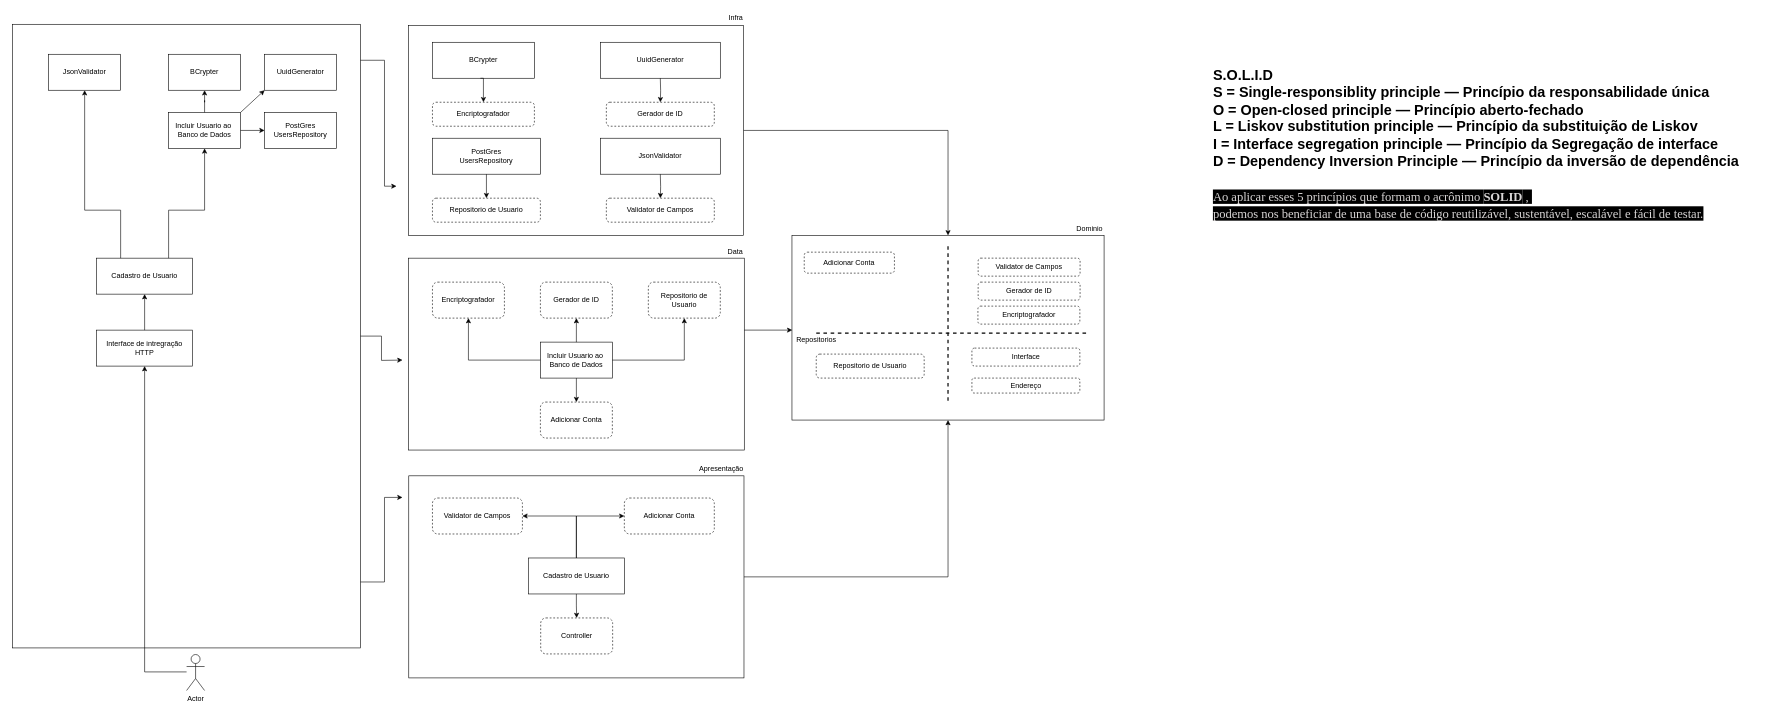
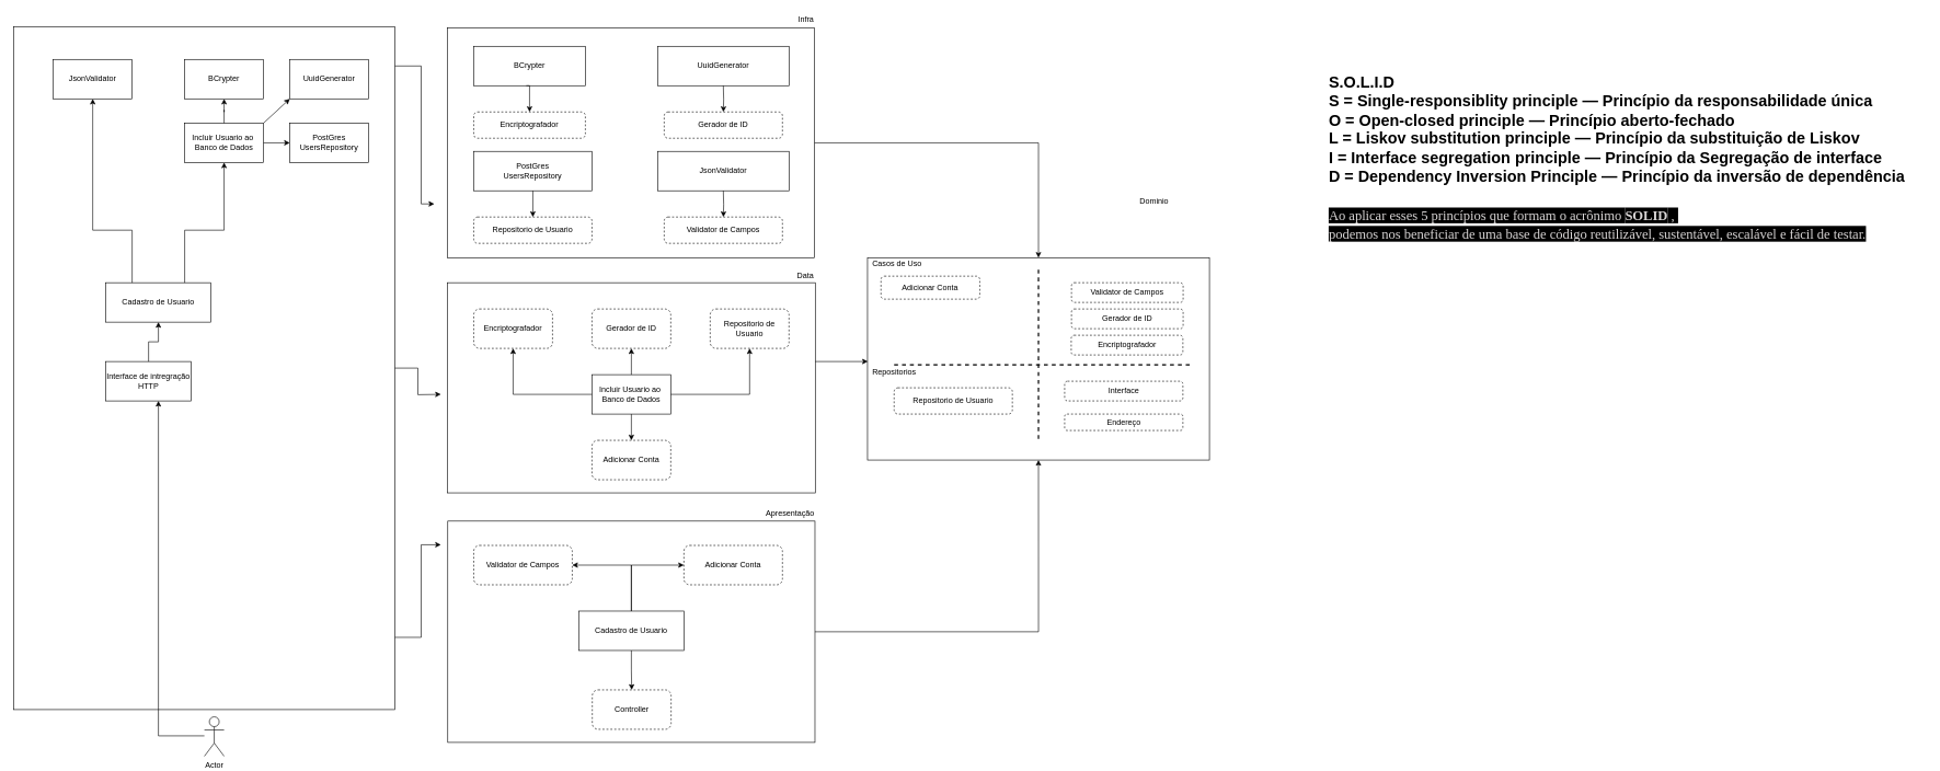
  <mxCell id="0" />
  <mxCell id="1" parent="0" />
  <mxCell id="2" style="edgeStyle=orthogonalEdgeStyle;rounded=0;orthogonalLoop=1;jettySize=auto;html=1;entryX=0.5;entryY=0;entryDx=0;entryDy=0;" parent="1" source="3" target="4" edge="1"><mxGeometry relative="1" as="geometry" /></mxCell>
  <mxCell id="3" value="" style="rounded=0;whiteSpace=wrap;html=1;fillColor=none;" parent="1" vertex="1"><mxGeometry x="680" y="42" width="559" height="350" as="geometry" /></mxCell>
  <mxCell id="4" value="" style="rounded=0;whiteSpace=wrap;html=1;fillColor=none;" parent="1" vertex="1"><mxGeometry x="1319.51" y="392" width="520.49" height="308" as="geometry" /></mxCell>
- <mxCell id="5" value="Dominio" style="text;html=1;strokeColor=none;fillColor=none;align=right;verticalAlign=middle;whiteSpace=wrap;rounded=0;" parent="1" vertex="1"><mxGeometry x="1750" y="370" width="90" height="22" as="geometry" /></mxCell>
+ <mxCell id="5" value="Dominio" style="text;html=1;strokeColor=none;fillColor=none;align=right;verticalAlign=middle;whiteSpace=wrap;rounded=0;" parent="1" vertex="1"><mxGeometry x="1690" y="295" width="90" height="22" as="geometry" /></mxCell>
  <mxCell id="6" style="edgeStyle=orthogonalEdgeStyle;rounded=0;orthogonalLoop=1;jettySize=auto;html=1;" parent="1" source="7" edge="1"><mxGeometry relative="1" as="geometry"><mxPoint x="1320" y="550" as="targetPoint" /><Array as="points"><mxPoint x="1320" y="550" /></Array></mxGeometry></mxCell>
  <mxCell id="7" value="" style="rounded=0;whiteSpace=wrap;html=1;fillColor=none;" parent="1" vertex="1"><mxGeometry x="680" y="430" width="560" height="320" as="geometry" /></mxCell>
  <mxCell id="8" style="edgeStyle=orthogonalEdgeStyle;rounded=0;orthogonalLoop=1;jettySize=auto;html=1;" parent="1" source="11" edge="1"><mxGeometry relative="1" as="geometry"><mxPoint x="660" y="310" as="targetPoint" /><Array as="points"><mxPoint x="640" y="100" /><mxPoint x="640" y="310" /></Array></mxGeometry></mxCell>
  <mxCell id="9" style="edgeStyle=orthogonalEdgeStyle;rounded=0;orthogonalLoop=1;jettySize=auto;html=1;" parent="1" source="11" edge="1"><mxGeometry relative="1" as="geometry"><mxPoint x="670" y="829" as="targetPoint" /><Array as="points"><mxPoint x="640" y="970" /><mxPoint x="640" y="829" /></Array></mxGeometry></mxCell>
  <mxCell id="10" style="edgeStyle=orthogonalEdgeStyle;rounded=0;orthogonalLoop=1;jettySize=auto;html=1;" parent="1" source="11" edge="1"><mxGeometry relative="1" as="geometry"><mxPoint x="670" y="600" as="targetPoint" /></mxGeometry></mxCell>
  <mxCell id="11" value="" style="rounded=0;whiteSpace=wrap;html=1;fillColor=none;" parent="1" vertex="1"><mxGeometry x="20" y="40" width="580" height="1040" as="geometry" /></mxCell>
  <mxCell id="12" value="Data" style="text;html=1;strokeColor=none;fillColor=none;align=right;verticalAlign=middle;whiteSpace=wrap;rounded=0;" parent="1" vertex="1"><mxGeometry x="1150" y="410" width="90" height="20" as="geometry" /></mxCell>
  <mxCell id="13" value="Infra&lt;br&gt;" style="text;html=1;strokeColor=none;fillColor=none;align=right;verticalAlign=middle;whiteSpace=wrap;rounded=0;" parent="1" vertex="1"><mxGeometry x="1150" y="20" width="90" height="20" as="geometry" /></mxCell>
  <mxCell id="14" style="edgeStyle=orthogonalEdgeStyle;rounded=0;orthogonalLoop=1;jettySize=auto;html=1;entryX=0.5;entryY=1;entryDx=0;entryDy=0;" parent="1" source="15" target="4" edge="1"><mxGeometry relative="1" as="geometry" /></mxCell>
  <mxCell id="15" value="" style="rounded=0;whiteSpace=wrap;html=1;fillColor=none;" parent="1" vertex="1"><mxGeometry x="680.5" y="793" width="559" height="337" as="geometry" /></mxCell>
  <mxCell id="16" value="Apresentação" style="text;html=1;strokeColor=none;fillColor=none;align=right;verticalAlign=middle;whiteSpace=wrap;rounded=0;" parent="1" vertex="1"><mxGeometry x="1150.5" y="770" width="90" height="23" as="geometry" /></mxCell>
  <mxCell id="17" style="edgeStyle=orthogonalEdgeStyle;rounded=0;orthogonalLoop=1;jettySize=auto;html=1;" parent="1" source="21" target="22" edge="1"><mxGeometry relative="1" as="geometry" /></mxCell>
  <mxCell id="18" style="edgeStyle=orthogonalEdgeStyle;rounded=0;orthogonalLoop=1;jettySize=auto;html=1;entryX=0.5;entryY=1;entryDx=0;entryDy=0;" parent="1" source="21" target="23" edge="1"><mxGeometry relative="1" as="geometry" /></mxCell>
  <mxCell id="19" style="edgeStyle=orthogonalEdgeStyle;rounded=0;orthogonalLoop=1;jettySize=auto;html=1;entryX=0.5;entryY=1;entryDx=0;entryDy=0;" parent="1" source="21" target="24" edge="1"><mxGeometry relative="1" as="geometry" /></mxCell>
  <mxCell id="20" style="edgeStyle=orthogonalEdgeStyle;rounded=0;orthogonalLoop=1;jettySize=auto;html=1;entryX=0.5;entryY=0;entryDx=0;entryDy=0;" parent="1" source="21" target="61" edge="1"><mxGeometry relative="1" as="geometry" /></mxCell>
  <mxCell id="21" value="Incluir Usuario ao&amp;nbsp;&lt;br&gt;Banco de Dados" style="rounded=0;whiteSpace=wrap;html=1;fillColor=none;" parent="1" vertex="1"><mxGeometry x="900" y="570" width="120" height="60" as="geometry" /></mxCell>
  <mxCell id="22" value="Repositorio de Usuario" style="rounded=1;whiteSpace=wrap;html=1;fillColor=none;dashed=1;" parent="1" vertex="1"><mxGeometry x="1080" y="470" width="120" height="60" as="geometry" /></mxCell>
  <mxCell id="23" value="Encriptografador" style="rounded=1;whiteSpace=wrap;html=1;fillColor=none;dashed=1;" parent="1" vertex="1"><mxGeometry x="720" y="470" width="120" height="60" as="geometry" /></mxCell>
  <mxCell id="24" value="Gerador de ID" style="rounded=1;whiteSpace=wrap;html=1;fillColor=none;dashed=1;" parent="1" vertex="1"><mxGeometry x="900" y="470" width="120" height="60" as="geometry" /></mxCell>
  <mxCell id="25" value="Adicionar Conta" style="rounded=1;whiteSpace=wrap;html=1;fillColor=none;dashed=1;" parent="1" vertex="1"><mxGeometry x="1340" y="420" width="150.4" height="35" as="geometry" /></mxCell>
  <mxCell id="26" value="Gerador de ID" style="rounded=1;whiteSpace=wrap;html=1;fillColor=none;dashed=1;" parent="1" vertex="1"><mxGeometry x="1630" y="470" width="170" height="30" as="geometry" /></mxCell>
  <mxCell id="27" value="Repositorio de Usuario" style="rounded=1;whiteSpace=wrap;html=1;fillColor=none;dashed=1;" parent="1" vertex="1"><mxGeometry x="1360" y="590" width="180" height="40" as="geometry" /></mxCell>
  <mxCell id="28" value="BCrypter" style="rounded=0;whiteSpace=wrap;html=1;fillColor=none;" parent="1" vertex="1"><mxGeometry x="720" y="70" width="170" height="60" as="geometry" /></mxCell>
  <mxCell id="29" style="edgeStyle=orthogonalEdgeStyle;rounded=0;orthogonalLoop=1;jettySize=auto;html=1;entryX=0.5;entryY=0;entryDx=0;entryDy=0;" parent="1" source="30" target="62" edge="1"><mxGeometry relative="1" as="geometry" /></mxCell>
  <mxCell id="30" value="PostGres&lt;br&gt;UsersRepository" style="rounded=0;whiteSpace=wrap;html=1;fillColor=none;" parent="1" vertex="1"><mxGeometry x="720" y="230" width="180" height="60" as="geometry" /></mxCell>
  <mxCell id="31" value="UuidGenerator" style="rounded=0;whiteSpace=wrap;html=1;fillColor=none;" parent="1" vertex="1"><mxGeometry x="1000" y="70" width="200" height="60" as="geometry" /></mxCell>
  <mxCell id="32" style="edgeStyle=orthogonalEdgeStyle;rounded=0;orthogonalLoop=1;jettySize=auto;html=1;entryX=0.5;entryY=0;entryDx=0;entryDy=0;" parent="1" source="35" target="37" edge="1"><mxGeometry relative="1" as="geometry" /></mxCell>
  <mxCell id="33" style="edgeStyle=orthogonalEdgeStyle;rounded=0;orthogonalLoop=1;jettySize=auto;html=1;entryX=1;entryY=0.5;entryDx=0;entryDy=0;exitX=0.5;exitY=0;exitDx=0;exitDy=0;" parent="1" source="35" target="38" edge="1"><mxGeometry relative="1" as="geometry"><mxPoint x="961" y="870" as="targetPoint" /></mxGeometry></mxCell>
  <mxCell id="34" style="edgeStyle=orthogonalEdgeStyle;rounded=0;orthogonalLoop=1;jettySize=auto;html=1;entryX=0;entryY=0.5;entryDx=0;entryDy=0;" parent="1" source="35" target="39" edge="1"><mxGeometry relative="1" as="geometry" /></mxCell>
  <mxCell id="35" value="Cadastro de Usuario" style="rounded=0;whiteSpace=wrap;html=1;fillColor=none;" parent="1" vertex="1"><mxGeometry x="880" y="930" width="160" height="60" as="geometry" /></mxCell>
  <mxCell id="36" value="Validator de Campos" style="rounded=1;whiteSpace=wrap;html=1;fillColor=none;dashed=1;" parent="1" vertex="1"><mxGeometry x="1630" y="430" width="170" height="30" as="geometry" /></mxCell>
- <mxCell id="37" value="Controller" style="rounded=1;whiteSpace=wrap;html=1;fillColor=none;dashed=1;" parent="1" vertex="1"><mxGeometry x="900.5" y="1030" width="120" height="60" as="geometry" /></mxCell>
+ <mxCell id="37" value="Controller" style="rounded=1;whiteSpace=wrap;html=1;fillColor=none;dashed=1;" parent="1" vertex="1"><mxGeometry x="900.5" y="1050" width="120" height="60" as="geometry" /></mxCell>
  <mxCell id="38" value="Validator de Campos" style="rounded=1;whiteSpace=wrap;html=1;fillColor=none;dashed=1;" parent="1" vertex="1"><mxGeometry x="720" y="830" width="150" height="60" as="geometry" /></mxCell>
  <mxCell id="39" value="Adicionar Conta" style="rounded=1;whiteSpace=wrap;html=1;fillColor=none;dashed=1;" parent="1" vertex="1"><mxGeometry x="1040" y="830" width="150" height="60" as="geometry" /></mxCell>
  <mxCell id="40" style="edgeStyle=orthogonalEdgeStyle;rounded=0;orthogonalLoop=1;jettySize=auto;html=1;entryX=0.5;entryY=1;entryDx=0;entryDy=0;" parent="1" source="42" target="47" edge="1"><mxGeometry relative="1" as="geometry"><Array as="points"><mxPoint x="280" y="350" /><mxPoint x="340" y="350" /></Array></mxGeometry></mxCell>
  <mxCell id="41" style="edgeStyle=orthogonalEdgeStyle;rounded=0;orthogonalLoop=1;jettySize=auto;html=1;entryX=0.5;entryY=1;entryDx=0;entryDy=0;" parent="1" source="42" target="44" edge="1"><mxGeometry relative="1" as="geometry"><Array as="points"><mxPoint x="200" y="350" /><mxPoint x="140" y="350" /></Array></mxGeometry></mxCell>
  <mxCell id="42" value="Cadastro de Usuario" style="rounded=0;whiteSpace=wrap;html=1;fillColor=none;" parent="1" vertex="1"><mxGeometry x="160" y="430" width="160" height="60" as="geometry" /></mxCell>
  <mxCell id="43" value="JsonValidator" style="rounded=0;whiteSpace=wrap;html=1;fillColor=none;" parent="1" vertex="1"><mxGeometry x="1000" y="230" width="200" height="60" as="geometry" /></mxCell>
  <mxCell id="44" value="JsonValidator" style="rounded=0;whiteSpace=wrap;html=1;fillColor=none;" parent="1" vertex="1"><mxGeometry x="80" y="90" width="120" height="60" as="geometry" /></mxCell>
  <mxCell id="45" style="edgeStyle=orthogonalEdgeStyle;rounded=0;orthogonalLoop=1;jettySize=auto;html=1;entryX=0.5;entryY=1;entryDx=0;entryDy=0;" parent="1" source="47" target="48" edge="1"><mxGeometry relative="1" as="geometry" /></mxCell>
  <mxCell id="46" style="edgeStyle=orthogonalEdgeStyle;rounded=0;orthogonalLoop=1;jettySize=auto;html=1;entryX=0;entryY=0.5;entryDx=0;entryDy=0;" parent="1" source="47" target="50" edge="1"><mxGeometry relative="1" as="geometry" /></mxCell>
  <mxCell id="47" value="Incluir Usuario ao&amp;nbsp;&lt;br&gt;Banco de Dados" style="rounded=0;whiteSpace=wrap;html=1;fillColor=none;" parent="1" vertex="1"><mxGeometry x="280" y="187" width="120" height="60" as="geometry" /></mxCell>
  <mxCell id="48" value="BCrypter" style="rounded=0;whiteSpace=wrap;html=1;fillColor=none;" parent="1" vertex="1"><mxGeometry x="280" y="90" width="120" height="60" as="geometry" /></mxCell>
  <mxCell id="49" value="UuidGenerator" style="rounded=0;whiteSpace=wrap;html=1;fillColor=none;" parent="1" vertex="1"><mxGeometry x="440" y="90" width="120" height="60" as="geometry" /></mxCell>
  <mxCell id="50" value="PostGres&lt;br&gt;UsersRepository" style="rounded=0;whiteSpace=wrap;html=1;fillColor=none;" parent="1" vertex="1"><mxGeometry x="440" y="187" width="120" height="60" as="geometry" /></mxCell>
  <mxCell id="51" value="" style="endArrow=classic;html=1;rounded=0;exitX=1;exitY=0;exitDx=0;exitDy=0;" parent="1" source="47" edge="1"><mxGeometry width="50" height="50" relative="1" as="geometry"><mxPoint x="390" y="200" as="sourcePoint" /><mxPoint x="440" y="150" as="targetPoint" /></mxGeometry></mxCell>
  <mxCell id="52" style="edgeStyle=orthogonalEdgeStyle;rounded=0;orthogonalLoop=1;jettySize=auto;html=1;entryX=0.5;entryY=1;entryDx=0;entryDy=0;" parent="1" source="53" target="42" edge="1"><mxGeometry relative="1" as="geometry" /></mxCell>
- <mxCell id="53" value="Interface de intregração HTTP" style="rounded=0;whiteSpace=wrap;html=1;fillColor=none;" parent="1" vertex="1"><mxGeometry x="160" y="550" width="160" height="60" as="geometry" /></mxCell>
+ <mxCell id="53" value="Interface de intregração HTTP" style="rounded=0;whiteSpace=wrap;html=1;fillColor=none;" parent="1" vertex="1"><mxGeometry x="160" y="550" width="130" height="60" as="geometry" /></mxCell>
  <mxCell id="54" style="edgeStyle=orthogonalEdgeStyle;rounded=0;orthogonalLoop=1;jettySize=auto;html=1;" parent="1" target="53" edge="1"><mxGeometry relative="1" as="geometry"><mxPoint x="310" y="1120" as="sourcePoint" /><Array as="points"><mxPoint x="240" y="1120" /></Array></mxGeometry></mxCell>
  <mxCell id="55" value="Actor" style="shape=umlActor;verticalLabelPosition=bottom;verticalAlign=top;html=1;outlineConnect=0;rounded=0;fillColor=none;" parent="1" vertex="1"><mxGeometry x="310" y="1091" width="30" height="60" as="geometry" /></mxCell>
  <mxCell id="56" value="" style="line;strokeWidth=2;direction=south;html=1;rounded=0;fillColor=none;dashed=1;" parent="1" vertex="1"><mxGeometry x="1574.76" y="410" width="10" height="260" as="geometry" /></mxCell>
  <mxCell id="57" value="" style="line;strokeWidth=2;html=1;rounded=0;dashed=1;fillColor=none;" parent="1" vertex="1"><mxGeometry x="1360" y="550" width="450" height="10" as="geometry" /></mxCell>
+ <mxCell id="58" value="Casos de Uso" style="text;html=1;strokeColor=none;fillColor=none;align=left;verticalAlign=middle;whiteSpace=wrap;rounded=0;" parent="1" vertex="1"><mxGeometry x="1324.51" y="392" width="90" height="18" as="geometry" /></mxCell>
  <mxCell id="59" value="Repositorios" style="text;html=1;strokeColor=none;fillColor=none;align=left;verticalAlign=middle;whiteSpace=wrap;rounded=0;" parent="1" vertex="1"><mxGeometry x="1324.51" y="556" width="90" height="20" as="geometry" /></mxCell>
  <mxCell id="60" value="Encriptografador" style="rounded=1;whiteSpace=wrap;html=1;fillColor=none;dashed=1;" parent="1" vertex="1"><mxGeometry x="1629.6" y="510" width="170" height="30" as="geometry" /></mxCell>
  <mxCell id="61" value="Adicionar Conta" style="rounded=1;whiteSpace=wrap;html=1;fillColor=none;dashed=1;" parent="1" vertex="1"><mxGeometry x="900" y="670" width="120" height="60" as="geometry" /></mxCell>
  <mxCell id="62" value="Repositorio de Usuario" style="rounded=1;whiteSpace=wrap;html=1;fillColor=none;dashed=1;" parent="1" vertex="1"><mxGeometry x="720" y="330" width="180" height="40" as="geometry" /></mxCell>
  <mxCell id="63" style="edgeStyle=orthogonalEdgeStyle;rounded=0;orthogonalLoop=1;jettySize=auto;html=1;entryX=0.5;entryY=0;entryDx=0;entryDy=0;" parent="1" target="64" edge="1"><mxGeometry relative="1" as="geometry"><mxPoint x="800" y="130" as="sourcePoint" /><Array as="points"><mxPoint x="805" y="130" /></Array></mxGeometry></mxCell>
  <mxCell id="64" value="Encriptografador" style="rounded=1;whiteSpace=wrap;html=1;fillColor=none;dashed=1;" parent="1" vertex="1"><mxGeometry x="720" y="170" width="170" height="40" as="geometry" /></mxCell>
  <mxCell id="65" style="edgeStyle=orthogonalEdgeStyle;rounded=0;orthogonalLoop=1;jettySize=auto;html=1;entryX=0.5;entryY=0;entryDx=0;entryDy=0;" parent="1" target="66" edge="1"><mxGeometry relative="1" as="geometry"><mxPoint x="1100" y="130" as="sourcePoint" /></mxGeometry></mxCell>
  <mxCell id="66" value="Gerador de ID" style="rounded=1;whiteSpace=wrap;html=1;fillColor=none;dashed=1;" parent="1" vertex="1"><mxGeometry x="1010" y="170" width="180" height="40" as="geometry" /></mxCell>
  <mxCell id="67" style="edgeStyle=orthogonalEdgeStyle;rounded=0;orthogonalLoop=1;jettySize=auto;html=1;entryX=0.5;entryY=0;entryDx=0;entryDy=0;" parent="1" target="68" edge="1"><mxGeometry relative="1" as="geometry"><mxPoint x="1100" y="290" as="sourcePoint" /></mxGeometry></mxCell>
  <mxCell id="68" value="Validator de Campos" style="rounded=1;whiteSpace=wrap;html=1;fillColor=none;dashed=1;" parent="1" vertex="1"><mxGeometry x="1010" y="330" width="180" height="40" as="geometry" /></mxCell>
  <mxCell id="69" value="S.O.L.I.D&lt;br&gt;&lt;div&gt;S = Single-responsiblity principle — Princípio da responsabilidade única&lt;/div&gt;&lt;div&gt;O = Open-closed principle — Princípio aberto-fechado&lt;/div&gt;&lt;div&gt;L = Liskov substitution principle — Princípio da substituição de Liskov&lt;/div&gt;&lt;div&gt;I = Interface segregation principle — Princípio da Segregação de interface&lt;/div&gt;&lt;div&gt;D = Dependency Inversion Principle — Princípio da inversão de dependência&lt;/div&gt;&lt;div&gt;&lt;br&gt;&lt;/div&gt;&lt;div&gt;&lt;span style=&quot;color: rgb(217 , 214 , 214) ; font-family: &amp;#34;charter&amp;#34; , &amp;#34;georgia&amp;#34; , &amp;#34;cambria&amp;#34; , &amp;#34;times new roman&amp;#34; , &amp;#34;times&amp;#34; , serif ; font-size: 21px ; font-weight: 400 ; letter-spacing: -0.063px ; background-color: rgb(0 , 0 , 0)&quot;&gt;Ao aplicar esses 5 princípios que formam o&lt;/span&gt;&lt;span id=&quot;rmm&quot; style=&quot;box-sizing: inherit ; color: rgb(217 , 214 , 214) ; font-family: &amp;#34;charter&amp;#34; , &amp;#34;georgia&amp;#34; , &amp;#34;cambria&amp;#34; , &amp;#34;times new roman&amp;#34; , &amp;#34;times&amp;#34; , serif ; font-size: 21px ; font-weight: 400 ; letter-spacing: -0.063px ; background-color: rgb(0 , 0 , 0)&quot;&gt;&lt;span id=&quot;rmm&quot; style=&quot;box-sizing: inherit&quot;&gt;&amp;nbsp;&lt;/span&gt;&lt;/span&gt;&lt;span style=&quot;color: rgb(217 , 214 , 214) ; font-family: &amp;#34;charter&amp;#34; , &amp;#34;georgia&amp;#34; , &amp;#34;cambria&amp;#34; , &amp;#34;times new roman&amp;#34; , &amp;#34;times&amp;#34; , serif ; font-size: 21px ; font-weight: 400 ; letter-spacing: -0.063px ; background-color: rgb(0 , 0 , 0)&quot;&gt;acrônimo&amp;nbsp;&lt;/span&gt;&lt;span class=&quot;iu gu&quot; style=&quot;box-sizing: inherit ; font-family: &amp;#34;charter&amp;#34; , &amp;#34;georgia&amp;#34; , &amp;#34;cambria&amp;#34; , &amp;#34;times new roman&amp;#34; , &amp;#34;times&amp;#34; , serif ; color: rgb(217 , 214 , 214) ; font-size: 21px ; letter-spacing: -0.063px ; background-color: rgb(0 , 0 , 0)&quot;&gt;SOLID&lt;/span&gt;&lt;span style=&quot;color: rgb(217 , 214 , 214) ; font-family: &amp;#34;charter&amp;#34; , &amp;#34;georgia&amp;#34; , &amp;#34;cambria&amp;#34; , &amp;#34;times new roman&amp;#34; , &amp;#34;times&amp;#34; , serif ; font-size: 21px ; font-weight: 400 ; letter-spacing: -0.063px ; background-color: rgb(0 , 0 , 0)&quot;&gt;&amp;nbsp;,&amp;nbsp;&lt;/span&gt;&lt;/div&gt;&lt;div&gt;&lt;span style=&quot;color: rgb(217 , 214 , 214) ; font-family: &amp;#34;charter&amp;#34; , &amp;#34;georgia&amp;#34; , &amp;#34;cambria&amp;#34; , &amp;#34;times new roman&amp;#34; , &amp;#34;times&amp;#34; , serif ; font-size: 21px ; font-weight: 400 ; letter-spacing: -0.063px ; background-color: rgb(0 , 0 , 0)&quot;&gt;podemos nos beneficiar de uma base de código reutilizável, sustentável, escalável e fácil de testar.&lt;/span&gt;&lt;br&gt;&lt;/div&gt;" style="text;strokeColor=none;fillColor=none;html=1;fontSize=24;fontStyle=1;verticalAlign=middle;align=left;rounded=0;dashed=1;" parent="1" vertex="1"><mxGeometry x="2020" y="70" width="910" height="340" as="geometry" /></mxCell>
  <mxCell id="70" style="edgeStyle=orthogonalEdgeStyle;rounded=0;orthogonalLoop=1;jettySize=auto;html=1;exitX=0.5;exitY=1;exitDx=0;exitDy=0;" parent="1" source="69" target="69" edge="1"><mxGeometry relative="1" as="geometry" /></mxCell>
  <mxCell id="71" value="Interface" style="rounded=1;whiteSpace=wrap;html=1;fillColor=none;dashed=1;" vertex="1" parent="1"><mxGeometry x="1619.6" y="580" width="180" height="30" as="geometry" /></mxCell>
  <mxCell id="72" value="Endereço" style="rounded=1;whiteSpace=wrap;html=1;fillColor=none;dashed=1;" vertex="1" parent="1"><mxGeometry x="1619.6" y="630" width="180" height="25" as="geometry" /></mxCell>
